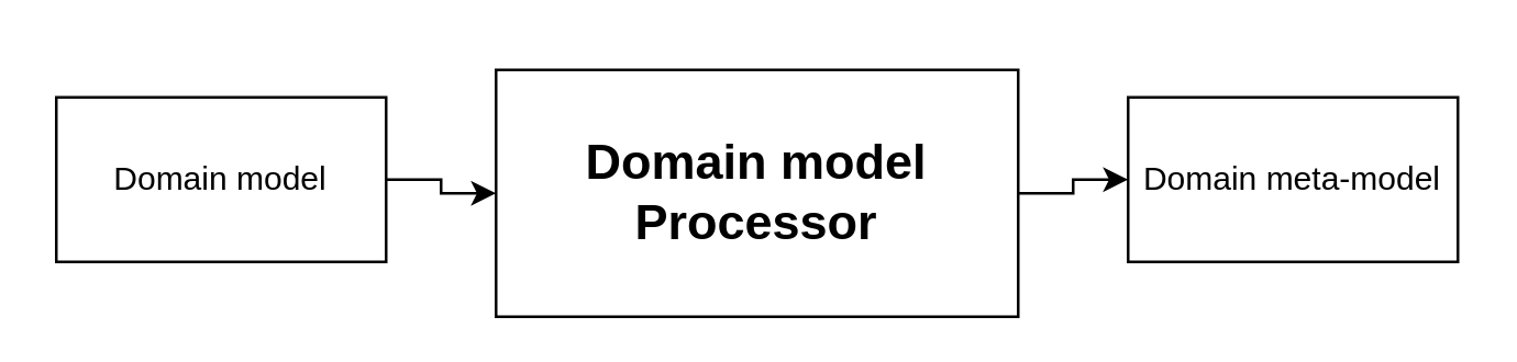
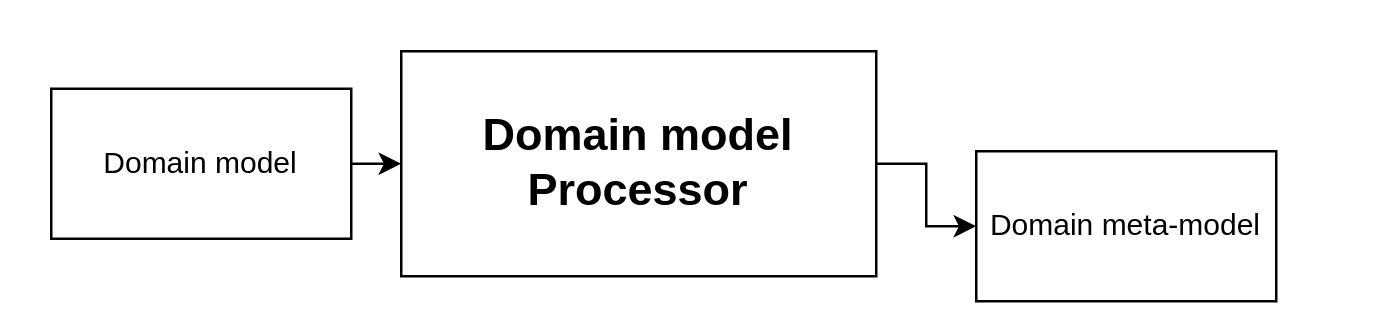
  <mxCell id="0" />
  <mxCell id="1" parent="0" />
  <mxCell id="2" style="edgeStyle=orthogonalEdgeStyle;rounded=0;orthogonalLoop=1;jettySize=auto;html=1;exitX=1;exitY=0.5;exitDx=0;exitDy=0;entryX=0;entryY=0.5;entryDx=0;entryDy=0;strokeWidth=1;" parent="1" source="3" target="5" edge="1"><mxGeometry relative="1" as="geometry" /></mxCell>
  <mxCell id="3" value="Domain model" style="rounded=0;whiteSpace=wrap;html=1;" parent="1" vertex="1"><mxGeometry x="20" y="35" width="120" height="60" as="geometry" /></mxCell>
  <mxCell id="4" style="edgeStyle=orthogonalEdgeStyle;rounded=0;orthogonalLoop=1;jettySize=auto;html=1;exitX=1;exitY=0.5;exitDx=0;exitDy=0;entryX=0;entryY=0.5;entryDx=0;entryDy=0;" parent="1" source="5" target="6" edge="1"><mxGeometry relative="1" as="geometry" /></mxCell>
- <mxCell id="5" value="&lt;b&gt;&lt;font style=&quot;font-size: 18px;&quot;&gt;Domain model Processor&lt;/font&gt;&lt;/b&gt;" style="rounded=0;whiteSpace=wrap;html=1;" parent="1" vertex="1"><mxGeometry x="180" y="25" width="190" height="90" as="geometry" /></mxCell>
- <mxCell id="6" value="Domain meta-model" style="rounded=0;whiteSpace=wrap;html=1;" parent="1" vertex="1"><mxGeometry x="410" y="35" width="120" height="60" as="geometry" /></mxCell>
+ <mxCell id="5" value="&lt;b&gt;&lt;font style=&quot;font-size: 18px;&quot;&gt;Domain model Processor&lt;/font&gt;&lt;/b&gt;" style="rounded=0;whiteSpace=wrap;html=1;" parent="1" vertex="1"><mxGeometry x="160" y="20" width="190" height="90" as="geometry" /></mxCell>
+ <mxCell id="6" value="Domain meta-model" style="rounded=0;whiteSpace=wrap;html=1;" parent="1" vertex="1"><mxGeometry x="390" y="60" width="120" height="60" as="geometry" /></mxCell>
